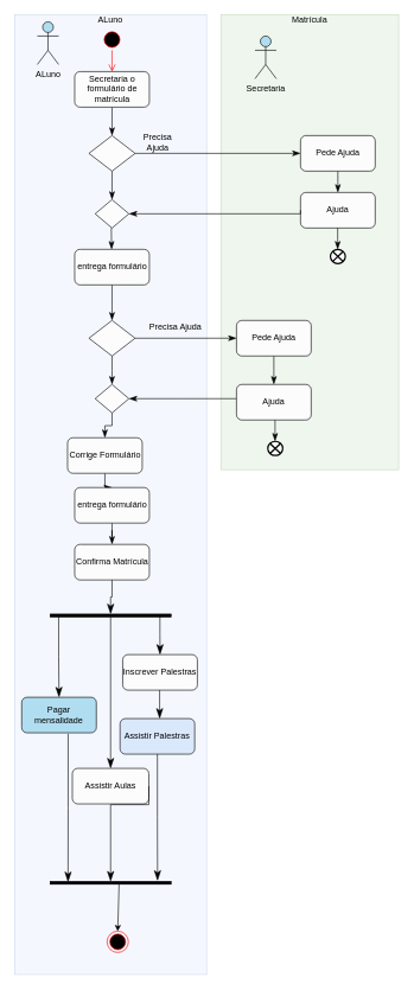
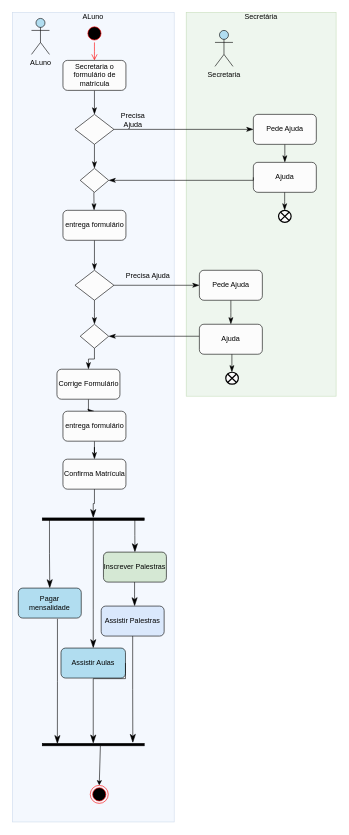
  <mxCell id="0" />
  <mxCell id="1" parent="0" />
- <mxCell id="2" value="Matrícula&lt;p style=&quot;margin: 0px ; margin-top: 4px ; text-align: center&quot;&gt;&lt;/p&gt;&lt;p&gt;&lt;/p&gt;" style="shape=rect;html=1;overflow=fill;whiteSpace=wrap;align=center;verticalAlign=top;strokeWidth=1;fillColor=#d5e8d4;strokeColor=#82b366;opacity=40;" parent="1" vertex="1"><mxGeometry x="310" y="20" width="250" height="640" as="geometry" /></mxCell>
+ <mxCell id="2" value="Secretária&lt;p style=&quot;margin: 0px ; margin-top: 4px ; text-align: center&quot;&gt;&lt;/p&gt;&lt;p&gt;&lt;/p&gt;" style="shape=rect;html=1;overflow=fill;whiteSpace=wrap;align=center;verticalAlign=top;strokeWidth=1;fillColor=#d5e8d4;strokeColor=#82b366;opacity=40;" parent="1" vertex="1"><mxGeometry x="310" y="20" width="250" height="640" as="geometry" /></mxCell>
  <mxCell id="3" value="ALuno&lt;p style=&quot;margin: 0px ; margin-top: 4px ; text-align: center&quot;&gt;&lt;/p&gt;&lt;p&gt;&lt;/p&gt;" style="shape=rect;html=1;overflow=fill;whiteSpace=wrap;align=center;verticalAlign=top;strokeWidth=1;fillColor=#dae8fc;strokeColor=#6c8ebf;opacity=30;" parent="1" vertex="1"><mxGeometry x="20" y="20" width="270" height="1350" as="geometry" /></mxCell>
  <mxCell id="4" value="ALuno" style="shape=umlActor;verticalLabelPosition=bottom;verticalAlign=top;html=1;outlineConnect=0;fillColor=#B1DDF0;" parent="1" vertex="1"><mxGeometry x="52" y="30" width="30" height="60" as="geometry" /></mxCell>
  <mxCell id="5" value="" style="ellipse;html=1;shape=startState;fillColor=#000000;strokeColor=#ff0000;" parent="1" vertex="1"><mxGeometry x="142" y="40" width="30" height="30" as="geometry" /></mxCell>
  <mxCell id="6" value="" style="edgeStyle=orthogonalEdgeStyle;html=1;verticalAlign=bottom;endArrow=open;endSize=8;strokeColor=#ff0000;" parent="1" source="5" edge="1"><mxGeometry relative="1" as="geometry"><mxPoint x="157" y="100" as="targetPoint" /></mxGeometry></mxCell>
  <mxCell id="7" style="edgeStyle=orthogonalEdgeStyle;rounded=0;orthogonalLoop=1;jettySize=auto;html=1;endArrow=classicThin;endFill=1;endSize=9;strokeWidth=1;" parent="1" source="8" target="11" edge="1"><mxGeometry relative="1" as="geometry" /></mxCell>
  <mxCell id="8" value="Secretaria o formulário de matrícula" style="rounded=1;whiteSpace=wrap;html=1;fillColor=#FCFCFC;" parent="1" vertex="1"><mxGeometry x="104.5" y="100" width="105" height="50" as="geometry" /></mxCell>
  <mxCell id="9" style="edgeStyle=orthogonalEdgeStyle;rounded=0;orthogonalLoop=1;jettySize=auto;html=1;entryX=0;entryY=0.5;entryDx=0;entryDy=0;endArrow=classicThin;endFill=1;endSize=9;strokeWidth=1;" parent="1" source="11" target="13" edge="1"><mxGeometry relative="1" as="geometry" /></mxCell>
  <mxCell id="10" style="edgeStyle=orthogonalEdgeStyle;rounded=0;orthogonalLoop=1;jettySize=auto;html=1;endArrow=classicThin;endFill=1;endSize=9;strokeWidth=1;entryX=0.5;entryY=0;entryDx=0;entryDy=0;" parent="1" source="11" target="39" edge="1"><mxGeometry relative="1" as="geometry"><mxPoint x="157" y="270" as="targetPoint" /></mxGeometry></mxCell>
  <mxCell id="11" value="" style="rhombus;whiteSpace=wrap;html=1;fillColor=#FCFCFC;" parent="1" vertex="1"><mxGeometry x="124.5" y="190" width="65" height="50" as="geometry" /></mxCell>
  <mxCell id="12" value="" style="edgeStyle=elbowEdgeStyle;rounded=0;orthogonalLoop=1;jettySize=auto;elbow=vertical;html=1;endArrow=classicThin;endFill=1;endSize=9;strokeWidth=1;" parent="1" source="13" target="29" edge="1"><mxGeometry relative="1" as="geometry" /></mxCell>
  <mxCell id="13" value="Pede Ajuda" style="rounded=1;whiteSpace=wrap;html=1;fillColor=#FCFCFC;" parent="1" vertex="1"><mxGeometry x="422" y="190" width="105" height="50" as="geometry" /></mxCell>
  <mxCell id="14" value="Precisa Ajuda" style="text;html=1;strokeColor=none;fillColor=none;align=center;verticalAlign=middle;whiteSpace=wrap;rounded=0;" parent="1" vertex="1"><mxGeometry x="189.5" y="190" width="62.5" height="20" as="geometry" /></mxCell>
  <mxCell id="15" style="edgeStyle=orthogonalEdgeStyle;rounded=0;orthogonalLoop=1;jettySize=auto;html=1;entryX=0.5;entryY=0;entryDx=0;entryDy=0;endArrow=classicThin;endFill=1;endSize=9;strokeWidth=1;" parent="1" source="16" target="19" edge="1"><mxGeometry relative="1" as="geometry" /></mxCell>
  <mxCell id="16" value="entrega formulário" style="rounded=1;whiteSpace=wrap;html=1;fillColor=#FCFCFC;" parent="1" vertex="1"><mxGeometry x="104.5" y="350" width="105" height="50" as="geometry" /></mxCell>
  <mxCell id="17" style="edgeStyle=orthogonalEdgeStyle;rounded=0;orthogonalLoop=1;jettySize=auto;html=1;entryX=0;entryY=0.5;entryDx=0;entryDy=0;endArrow=classicThin;endFill=1;endSize=9;strokeWidth=1;" parent="1" source="19" target="21" edge="1"><mxGeometry relative="1" as="geometry" /></mxCell>
  <mxCell id="18" style="edgeStyle=orthogonalEdgeStyle;rounded=0;orthogonalLoop=1;jettySize=auto;html=1;endArrow=classicThin;endFill=1;endSize=9;strokeWidth=1;" parent="1" source="19" edge="1"><mxGeometry relative="1" as="geometry"><mxPoint x="157" y="540" as="targetPoint" /></mxGeometry></mxCell>
  <mxCell id="19" value="" style="rhombus;whiteSpace=wrap;html=1;fillColor=#FCFCFC;" parent="1" vertex="1"><mxGeometry x="124.5" y="450" width="65" height="50" as="geometry" /></mxCell>
  <mxCell id="20" value="" style="edgeStyle=elbowEdgeStyle;rounded=0;orthogonalLoop=1;jettySize=auto;elbow=vertical;html=1;endArrow=classicThin;endFill=1;endSize=9;strokeWidth=1;" parent="1" source="21" target="31" edge="1"><mxGeometry relative="1" as="geometry" /></mxCell>
  <mxCell id="21" value="Pede Ajuda" style="rounded=1;whiteSpace=wrap;html=1;fillColor=#FCFCFC;" parent="1" vertex="1"><mxGeometry x="332" y="450" width="105" height="50" as="geometry" /></mxCell>
  <mxCell id="22" style="edgeStyle=orthogonalEdgeStyle;rounded=0;orthogonalLoop=1;jettySize=auto;html=1;endArrow=classicThin;endFill=1;endSize=9;strokeWidth=1;" parent="1" source="23" target="25" edge="1"><mxGeometry relative="1" as="geometry" /></mxCell>
  <mxCell id="23" value="Corrige Formulário" style="rounded=1;whiteSpace=wrap;html=1;fillColor=#FCFCFC;" parent="1" vertex="1"><mxGeometry x="94.5" y="615" width="105" height="50" as="geometry" /></mxCell>
  <mxCell id="24" style="edgeStyle=orthogonalEdgeStyle;rounded=0;orthogonalLoop=1;jettySize=auto;html=1;entryX=0.5;entryY=0;entryDx=0;entryDy=0;endArrow=classicThin;endFill=1;endSize=9;strokeWidth=1;" parent="1" source="25" target="26" edge="1"><mxGeometry relative="1" as="geometry" /></mxCell>
  <mxCell id="25" value="entrega formulário" style="rounded=1;whiteSpace=wrap;html=1;fillColor=#FCFCFC;" parent="1" vertex="1"><mxGeometry x="104.5" y="685" width="105" height="50" as="geometry" /></mxCell>
  <mxCell id="26" value="Confirma Matrícula" style="rounded=1;whiteSpace=wrap;html=1;fillColor=#FCFCFC;" parent="1" vertex="1"><mxGeometry x="104.5" y="765" width="105" height="50" as="geometry" /></mxCell>
  <mxCell id="27" value="Precisa Ajuda" style="text;html=1;strokeColor=none;fillColor=none;align=center;verticalAlign=middle;whiteSpace=wrap;rounded=0;" parent="1" vertex="1"><mxGeometry x="199.5" y="450" width="92.5" height="20" as="geometry" /></mxCell>
  <mxCell id="28" value="Secretaria" style="shape=umlActor;verticalLabelPosition=bottom;verticalAlign=top;html=1;outlineConnect=0;fillColor=#B1DDF0;" parent="1" vertex="1"><mxGeometry x="358" y="50" width="30" height="60" as="geometry" /></mxCell>
  <mxCell id="29" value="Ajuda" style="rounded=1;whiteSpace=wrap;html=1;fillColor=#FCFCFC;" parent="1" vertex="1"><mxGeometry x="422" y="270" width="105" height="50" as="geometry" /></mxCell>
  <mxCell id="30" style="edgeStyle=elbowEdgeStyle;rounded=0;orthogonalLoop=1;jettySize=auto;elbow=vertical;html=1;entryX=1;entryY=0.5;entryDx=0;entryDy=0;endArrow=classicThin;endFill=1;endSize=9;strokeWidth=1;" parent="1" source="31" target="37" edge="1"><mxGeometry relative="1" as="geometry" /></mxCell>
  <mxCell id="31" value="Ajuda" style="rounded=1;whiteSpace=wrap;html=1;fillColor=#FCFCFC;" parent="1" vertex="1"><mxGeometry x="332" y="540" width="105" height="50" as="geometry" /></mxCell>
  <mxCell id="32" value="" style="html=1;shape=mxgraph.sysml.flowFinal;strokeWidth=2;verticalLabelPosition=bottom;verticalAlignment=top;fillColor=#FCFCFC;" parent="1" vertex="1"><mxGeometry x="464" y="350" width="21" height="20" as="geometry" /></mxCell>
  <mxCell id="33" value="" style="edgeStyle=elbowEdgeStyle;rounded=0;orthogonalLoop=1;jettySize=auto;elbow=vertical;html=1;endArrow=classicThin;endFill=1;endSize=9;strokeWidth=1;" parent="1" edge="1"><mxGeometry relative="1" as="geometry"><mxPoint x="474.21" y="320" as="sourcePoint" /><mxPoint x="474.21" y="350" as="targetPoint" /></mxGeometry></mxCell>
  <mxCell id="34" value="" style="html=1;shape=mxgraph.sysml.flowFinal;strokeWidth=2;verticalLabelPosition=bottom;verticalAlignment=top;fillColor=#FCFCFC;" parent="1" vertex="1"><mxGeometry x="376" y="620" width="21" height="20" as="geometry" /></mxCell>
  <mxCell id="35" value="" style="edgeStyle=elbowEdgeStyle;rounded=0;orthogonalLoop=1;jettySize=auto;elbow=vertical;html=1;endArrow=classicThin;endFill=1;endSize=9;strokeWidth=1;" parent="1" edge="1"><mxGeometry relative="1" as="geometry"><mxPoint x="386.21" y="590" as="sourcePoint" /><mxPoint x="386.21" y="620" as="targetPoint" /></mxGeometry></mxCell>
  <mxCell id="36" value="" style="edgeStyle=elbowEdgeStyle;rounded=0;orthogonalLoop=1;jettySize=auto;elbow=vertical;html=1;endArrow=classicThin;endFill=1;endSize=9;strokeWidth=1;" parent="1" source="37" target="23" edge="1"><mxGeometry relative="1" as="geometry" /></mxCell>
  <mxCell id="37" value="" style="rhombus;whiteSpace=wrap;html=1;fillColor=#FCFCFC;" parent="1" vertex="1"><mxGeometry x="133.25" y="540" width="47.5" height="40" as="geometry" /></mxCell>
  <mxCell id="38" style="edgeStyle=elbowEdgeStyle;rounded=0;orthogonalLoop=1;jettySize=auto;elbow=vertical;html=1;entryX=1;entryY=0.5;entryDx=0;entryDy=0;endArrow=classicThin;endFill=1;endSize=9;strokeWidth=1;exitX=0;exitY=0.5;exitDx=0;exitDy=0;" parent="1" source="29" target="39" edge="1"><mxGeometry relative="1" as="geometry"><mxPoint x="342" y="570.059" as="sourcePoint" /><Array as="points"><mxPoint x="332" y="300" /><mxPoint x="402" y="290" /></Array></mxGeometry></mxCell>
  <mxCell id="39" value="" style="rhombus;whiteSpace=wrap;html=1;fillColor=#FCFCFC;" parent="1" vertex="1"><mxGeometry x="133.25" y="280" width="47.5" height="40" as="geometry" /></mxCell>
  <mxCell id="40" style="edgeStyle=orthogonalEdgeStyle;rounded=0;orthogonalLoop=1;jettySize=auto;html=1;endArrow=classicThin;endFill=1;endSize=9;strokeWidth=1;entryX=0.5;entryY=0;entryDx=0;entryDy=0;" parent="1" edge="1"><mxGeometry relative="1" as="geometry"><mxPoint x="156.41" y="350" as="targetPoint" /><mxPoint x="156" y="320" as="sourcePoint" /></mxGeometry></mxCell>
- <mxCell id="41" value="Assistir Aulas" style="rounded=1;whiteSpace=wrap;html=1;fillColor=#FCFCFC;rotation=0;" parent="1" vertex="1"><mxGeometry x="101.25" y="1080" width="107.5" height="50" as="geometry" /></mxCell>
- <mxCell id="42" value="Inscrever Palestras" style="rounded=1;whiteSpace=wrap;html=1;fillColor=#FCFCFC;rotation=0;" parent="1" vertex="1"><mxGeometry x="172" y="920" width="105" height="50" as="geometry" /></mxCell>
+ <mxCell id="41" value="Assistir Aulas" style="rounded=1;whiteSpace=wrap;html=1;fillColor=#b1ddf0;rotation=0;" parent="1" vertex="1"><mxGeometry x="101.25" y="1080" width="107.5" height="50" as="geometry" /></mxCell>
+ <mxCell id="42" value="Inscrever Palestras" style="rounded=1;whiteSpace=wrap;html=1;fillColor=#d5e8d4;rotation=0;" parent="1" vertex="1"><mxGeometry x="172" y="920" width="105" height="50" as="geometry" /></mxCell>
  <mxCell id="43" value="Assistir Palestras" style="rounded=1;whiteSpace=wrap;html=1;fillColor=#dae8fc;rotation=0;" parent="1" vertex="1"><mxGeometry x="168.25" y="1010" width="105" height="50" as="geometry" /></mxCell>
  <mxCell id="44" value="Pagar mensalidade" style="rounded=1;whiteSpace=wrap;html=1;fillColor=#b1ddf0;rotation=0;" parent="1" vertex="1"><mxGeometry x="30" y="980" width="105" height="50" as="geometry" /></mxCell>
  <mxCell id="45" value="" style="shape=rect;html=1;fillColor=#000000;verticalLabelPosition=bottom;verticalAlignment=top;strokeWidth=1;rotation=90;" parent="1" vertex="1"><mxGeometry x="153" y="780" width="4" height="170" as="geometry" /></mxCell>
  <mxCell id="46" value="" style="edgeStyle=elbowEdgeStyle;html=1;elbow=vertical;endArrow=classicThin;rounded=0;strokeWidth=1;endSize=12;entryX=0.5;entryY=0;entryDx=0;entryDy=0;endFill=1;" parent="1" source="45" target="41" edge="1"><mxGeometry relative="1" as="geometry"><mxPoint x="230" y="919" as="targetPoint" /></mxGeometry></mxCell>
  <mxCell id="47" value="" style="edgeStyle=elbowEdgeStyle;html=1;elbow=vertical;endArrow=classicThin;rounded=0;strokeWidth=1;endSize=12;entryX=0.5;entryY=0;entryDx=0;entryDy=0;endFill=1;exitX=0.441;exitY=0.092;exitDx=0;exitDy=0;exitPerimeter=0;" parent="1" source="45" target="42" edge="1"><mxGeometry relative="1" as="geometry"><mxPoint x="170" y="1003" as="targetPoint" /></mxGeometry></mxCell>
  <mxCell id="48" value="" style="shape=rect;html=1;fillColor=#000000;verticalLabelPosition=bottom;verticalAlignment=top;strokeWidth=1;direction=east;rotation=90;" parent="1" vertex="1"><mxGeometry x="153" y="1156" width="4" height="170" as="geometry" /></mxCell>
  <mxCell id="49" value="" style="edgeStyle=elbowEdgeStyle;html=1;elbow=vertical;endArrow=classicThin;rounded=0;strokeWidth=1;endSize=12;endFill=1;exitX=1;exitY=0.5;exitDx=0;exitDy=0;" parent="1" source="41" target="48" edge="1"><mxGeometry relative="1" as="geometry"><mxPoint x="225" y="1239" as="targetPoint" /><mxPoint x="220" y="1039" as="sourcePoint" /></mxGeometry></mxCell>
  <mxCell id="50" value="" style="edgeStyle=elbowEdgeStyle;html=1;elbow=vertical;endArrow=classicThin;rounded=0;strokeWidth=1;endSize=12;endFill=1;" parent="1" source="43" edge="1"><mxGeometry relative="1" as="geometry"><mxPoint x="221" y="1238" as="targetPoint" /><mxPoint x="165" y="1211" as="sourcePoint" /></mxGeometry></mxCell>
  <mxCell id="51" value="" style="edgeStyle=elbowEdgeStyle;html=1;elbow=vertical;endArrow=classicThin;rounded=0;strokeWidth=1;endSize=12;entryX=0.207;entryY=0.852;entryDx=0;entryDy=0;endFill=1;entryPerimeter=0;exitX=0.622;exitY=1.025;exitDx=0;exitDy=0;exitPerimeter=0;" parent="1" source="44" target="48" edge="1"><mxGeometry relative="1" as="geometry"><mxPoint x="95" y="1273" as="targetPoint" /><mxPoint x="95" y="1211" as="sourcePoint" /></mxGeometry></mxCell>
  <mxCell id="52" value="" style="ellipse;html=1;shape=endState;fillColor=#000000;strokeColor=#ff0000;rotation=90;" parent="1" vertex="1"><mxGeometry x="150" y="1309" width="30" height="30" as="geometry" /></mxCell>
  <mxCell id="53" style="edgeStyle=elbowEdgeStyle;rounded=0;orthogonalLoop=1;jettySize=auto;html=1;entryX=0.5;entryY=0;entryDx=0;entryDy=0;endArrow=classicThin;endFill=1;endSize=9;strokeWidth=1;" parent="1" source="52" target="52" edge="1"><mxGeometry relative="1" as="geometry" /></mxCell>
  <mxCell id="54" value="" style="endArrow=classic;html=1;strokeWidth=1;entryX=0;entryY=0.5;entryDx=0;entryDy=0;exitX=1.069;exitY=0.43;exitDx=0;exitDy=0;exitPerimeter=0;" parent="1" source="48" target="52" edge="1"><mxGeometry width="50" height="50" relative="1" as="geometry"><mxPoint x="80" y="1119" as="sourcePoint" /><mxPoint x="130" y="1169" as="targetPoint" /></mxGeometry></mxCell>
  <mxCell id="55" value="" style="edgeStyle=elbowEdgeStyle;html=1;elbow=vertical;endArrow=classicThin;rounded=0;strokeWidth=1;endSize=12;endFill=1;exitX=0.441;exitY=0.092;exitDx=0;exitDy=0;exitPerimeter=0;" parent="1" edge="1"><mxGeometry relative="1" as="geometry"><mxPoint x="224" y="1010" as="targetPoint" /><mxPoint x="223.91" y="970.004" as="sourcePoint" /></mxGeometry></mxCell>
  <mxCell id="56" value="" style="edgeStyle=elbowEdgeStyle;html=1;elbow=vertical;endArrow=classicThin;rounded=0;strokeWidth=1;endSize=12;endFill=1;exitX=0.441;exitY=0.092;exitDx=0;exitDy=0;exitPerimeter=0;" parent="1" target="44" edge="1"><mxGeometry relative="1" as="geometry"><mxPoint x="82.14" y="920" as="targetPoint" /><mxPoint x="82" y="864.764" as="sourcePoint" /></mxGeometry></mxCell>
  <mxCell id="57" value="" style="edgeStyle=elbowEdgeStyle;html=1;elbow=vertical;endArrow=classicThin;rounded=0;strokeWidth=1;endSize=12;entryX=0;entryY=0.5;entryDx=0;entryDy=0;endFill=1;exitX=0.5;exitY=1;exitDx=0;exitDy=0;" parent="1" source="26" target="45" edge="1"><mxGeometry relative="1" as="geometry"><mxPoint x="254.5" y="950" as="targetPoint" /><mxPoint x="254.36" y="894.764" as="sourcePoint" /></mxGeometry></mxCell>
